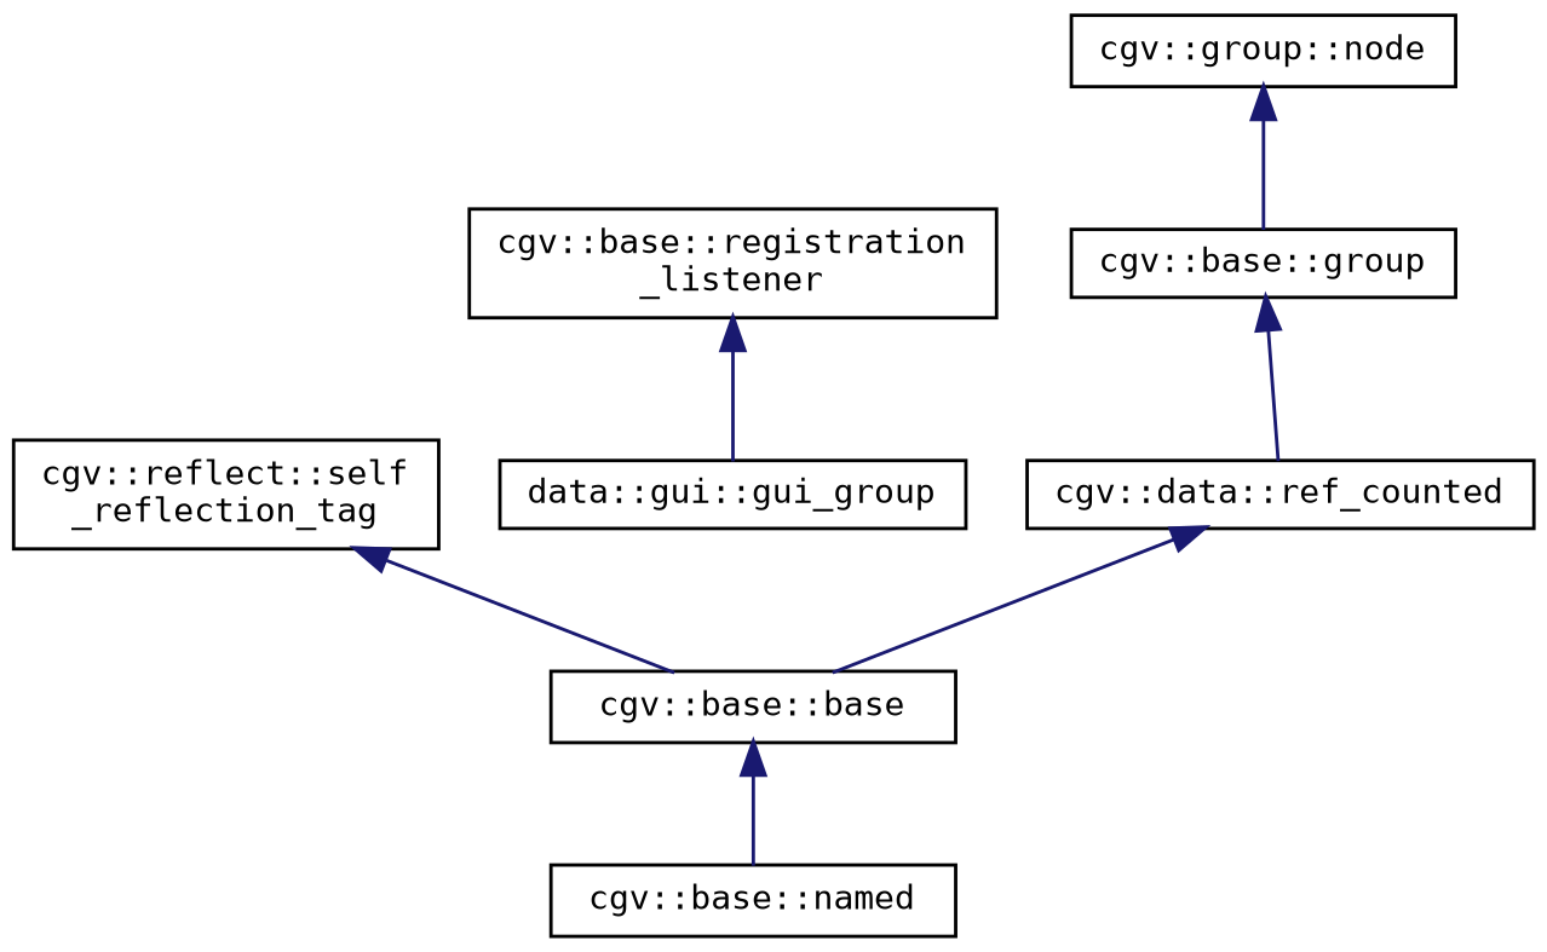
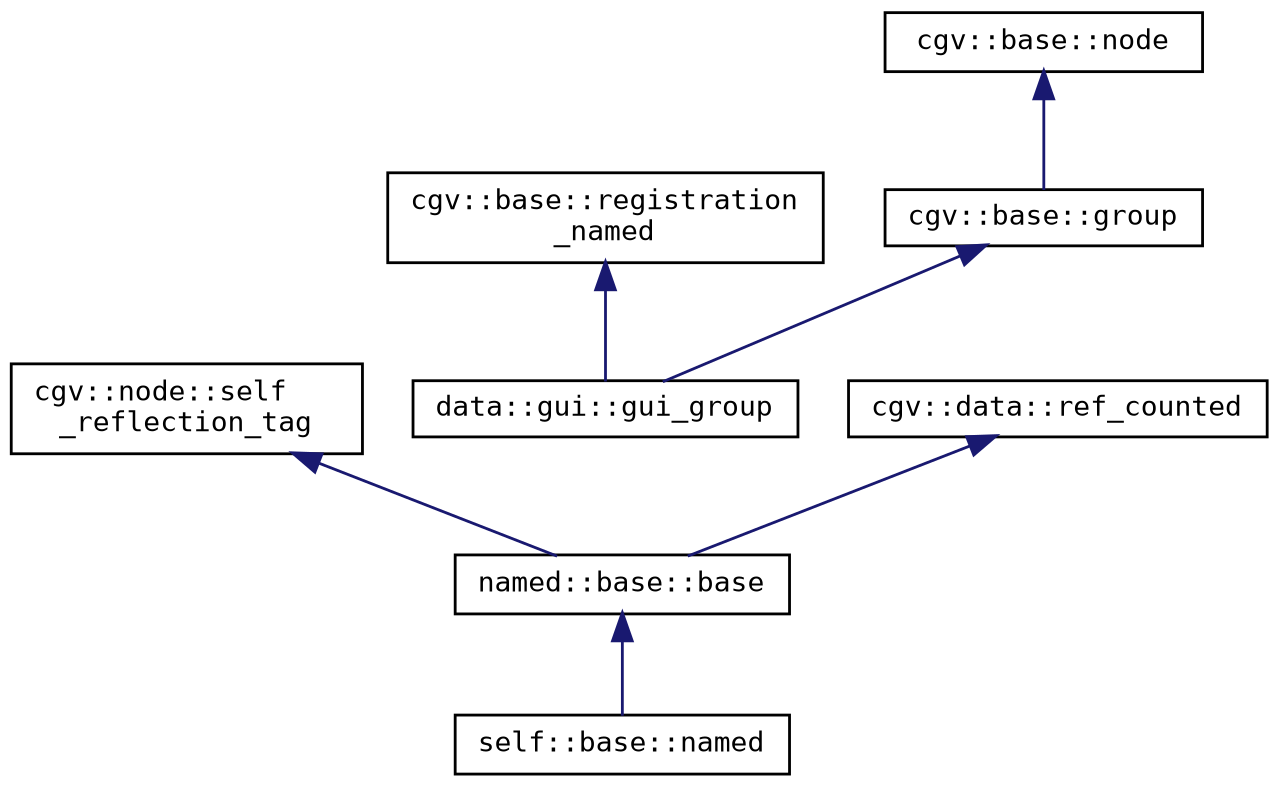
  digraph {
    fontname="DejaVu Sans Mono"
    node [color=black fontname="DejaVu Sans Mono" fontsize=10 shape=record]
    edge [color=midnightblue dir=back fontname="DejaVu Sans Mono" fontsize=10 labelfontname=Helvetica labelfontsize=10 style=solid]
    n1 [height=0.2 label="data::gui::gui_group" width=0.4]
    n2 [height=0.2 label="cgv::base::group" width=0.4]
-   n3 [height=0.2 label="cgv::group::node" width=0.4]
-   n4 [height=0.2 label="cgv::base::named" width=0.4]
-   n5 [height=0.2 label="cgv::base::base" width=0.4]
+   n3 [height=0.2 label="cgv::base::node" width=0.4]
+   n4 [height=0.2 label="self::base::named" width=0.4]
+   n5 [height=0.2 label="named::base::base" width=0.4]
    n6 [height=0.2 label="cgv::data::ref_counted" width=0.4]
-   n7 [height=0.2 label="cgv::reflect::self\l_reflection_tag" width=0.4]
-   n8 [height=0.2 label="cgv::base::registration\l_listener" width=0.4]
-   n2 -> n6
+   n7 [height=0.2 label="cgv::node::self\l_reflection_tag" width=0.4]
+   n8 [height=0.2 label="cgv::base::registration\l_named" width=0.4]
+   n2 -> n1
    n3 -> n2
    n5 -> n4
    n6 -> n5
    n7 -> n5
    n8 -> n1
  }
